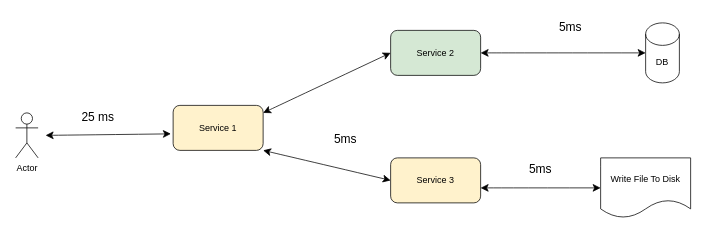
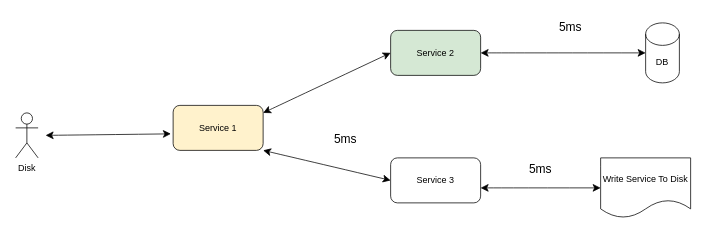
  <mxCell id="0" />
  <mxCell id="1" parent="0" />
  <mxCell id="2" value="Service 2" style="rounded=1;whiteSpace=wrap;html=1;fillColor=#d5e8d4;" vertex="1" parent="1"><mxGeometry x="520" y="40" width="120" height="60" as="geometry" /></mxCell>
  <mxCell id="3" value="Service 1" style="rounded=1;whiteSpace=wrap;html=1;fillColor=#fff2cc;" vertex="1" parent="1"><mxGeometry x="230" y="140" width="120" height="60" as="geometry" /></mxCell>
- <mxCell id="4" value="Service 3" style="rounded=1;whiteSpace=wrap;html=1;fillColor=#fff2cc;" vertex="1" parent="1"><mxGeometry x="520" y="210" width="120" height="60" as="geometry" /></mxCell>
+ <mxCell id="4" value="Service 3" style="rounded=1;whiteSpace=wrap;html=1;" vertex="1" parent="1"><mxGeometry x="520" y="210" width="120" height="60" as="geometry" /></mxCell>
  <mxCell id="5" value="" style="endArrow=classic;startArrow=classic;html=1;rounded=0;fontSize=12;startSize=8;endSize=8;curved=1;entryX=0;entryY=0.5;entryDx=0;entryDy=0;" edge="1" parent="1" target="2"><mxGeometry width="50" height="50" relative="1" as="geometry"><mxPoint x="350" y="150" as="sourcePoint" /><mxPoint x="400" y="100" as="targetPoint" /></mxGeometry></mxCell>
  <mxCell id="6" value="" style="endArrow=classic;startArrow=classic;html=1;rounded=0;fontSize=12;startSize=8;endSize=8;curved=1;entryX=0;entryY=0.5;entryDx=0;entryDy=0;" edge="1" parent="1" target="4"><mxGeometry width="50" height="50" relative="1" as="geometry"><mxPoint x="350" y="200" as="sourcePoint" /><mxPoint x="400" y="150" as="targetPoint" /></mxGeometry></mxCell>
- <mxCell id="7" value="Actor" style="shape=umlActor;verticalLabelPosition=bottom;verticalAlign=top;html=1;outlineConnect=0;" vertex="1" parent="1"><mxGeometry x="20" y="150" width="30" height="60" as="geometry" /></mxCell>
+ <mxCell id="7" value="Disk" style="shape=umlActor;verticalLabelPosition=bottom;verticalAlign=top;html=1;outlineConnect=0;" vertex="1" parent="1"><mxGeometry x="20" y="150" width="30" height="60" as="geometry" /></mxCell>
  <mxCell id="8" value="" style="endArrow=classic;startArrow=classic;html=1;rounded=0;fontSize=12;startSize=8;endSize=8;curved=1;entryX=-0.025;entryY=0.633;entryDx=0;entryDy=0;entryPerimeter=0;" edge="1" parent="1" target="3"><mxGeometry width="50" height="50" relative="1" as="geometry"><mxPoint x="60" y="180" as="sourcePoint" /><mxPoint x="110" y="130" as="targetPoint" /></mxGeometry></mxCell>
- <mxCell id="9" value="25 ms" style="text;html=1;align=center;verticalAlign=middle;whiteSpace=wrap;rounded=0;fontSize=16;" vertex="1" parent="1"><mxGeometry x="100" y="140" width="60" height="30" as="geometry" /></mxCell>
  <mxCell id="10" value="DB" style="shape=cylinder3;whiteSpace=wrap;html=1;boundedLbl=1;backgroundOutline=1;size=15;" vertex="1" parent="1"><mxGeometry x="860" y="30" width="45" height="80" as="geometry" /></mxCell>
  <mxCell id="11" value="" style="endArrow=classic;startArrow=classic;html=1;rounded=0;fontSize=12;startSize=8;endSize=8;curved=1;entryX=0;entryY=0.5;entryDx=0;entryDy=0;entryPerimeter=0;" edge="1" parent="1" target="10"><mxGeometry width="50" height="50" relative="1" as="geometry"><mxPoint x="640" y="70" as="sourcePoint" /><mxPoint x="690" y="20" as="targetPoint" /></mxGeometry></mxCell>
  <mxCell id="12" value="5ms" style="text;html=1;align=center;verticalAlign=middle;whiteSpace=wrap;rounded=0;fontSize=16;" vertex="1" parent="1"><mxGeometry x="730" y="20" width="60" height="30" as="geometry" /></mxCell>
- <mxCell id="13" value="Write File To Disk" style="shape=document;whiteSpace=wrap;html=1;boundedLbl=1;" vertex="1" parent="1"><mxGeometry x="800" y="210" width="120" height="80" as="geometry" /></mxCell>
+ <mxCell id="13" value="Write Service To Disk" style="shape=document;whiteSpace=wrap;html=1;boundedLbl=1;" vertex="1" parent="1"><mxGeometry x="800" y="210" width="120" height="80" as="geometry" /></mxCell>
  <mxCell id="14" value="" style="endArrow=classic;startArrow=classic;html=1;rounded=0;fontSize=12;startSize=8;endSize=8;curved=1;" edge="1" parent="1" target="13"><mxGeometry width="50" height="50" relative="1" as="geometry"><mxPoint x="640" y="250" as="sourcePoint" /><mxPoint x="690" y="200" as="targetPoint" /></mxGeometry></mxCell>
  <mxCell id="15" value="5ms" style="text;html=1;align=center;verticalAlign=middle;whiteSpace=wrap;rounded=0;fontSize=16;" vertex="1" parent="1"><mxGeometry x="690" y="210" width="60" height="30" as="geometry" /></mxCell>
  <mxCell id="16" value="5ms" style="text;html=1;align=center;verticalAlign=middle;whiteSpace=wrap;rounded=0;fontSize=16;" vertex="1" parent="1"><mxGeometry x="430" y="170" width="60" height="30" as="geometry" /></mxCell>
